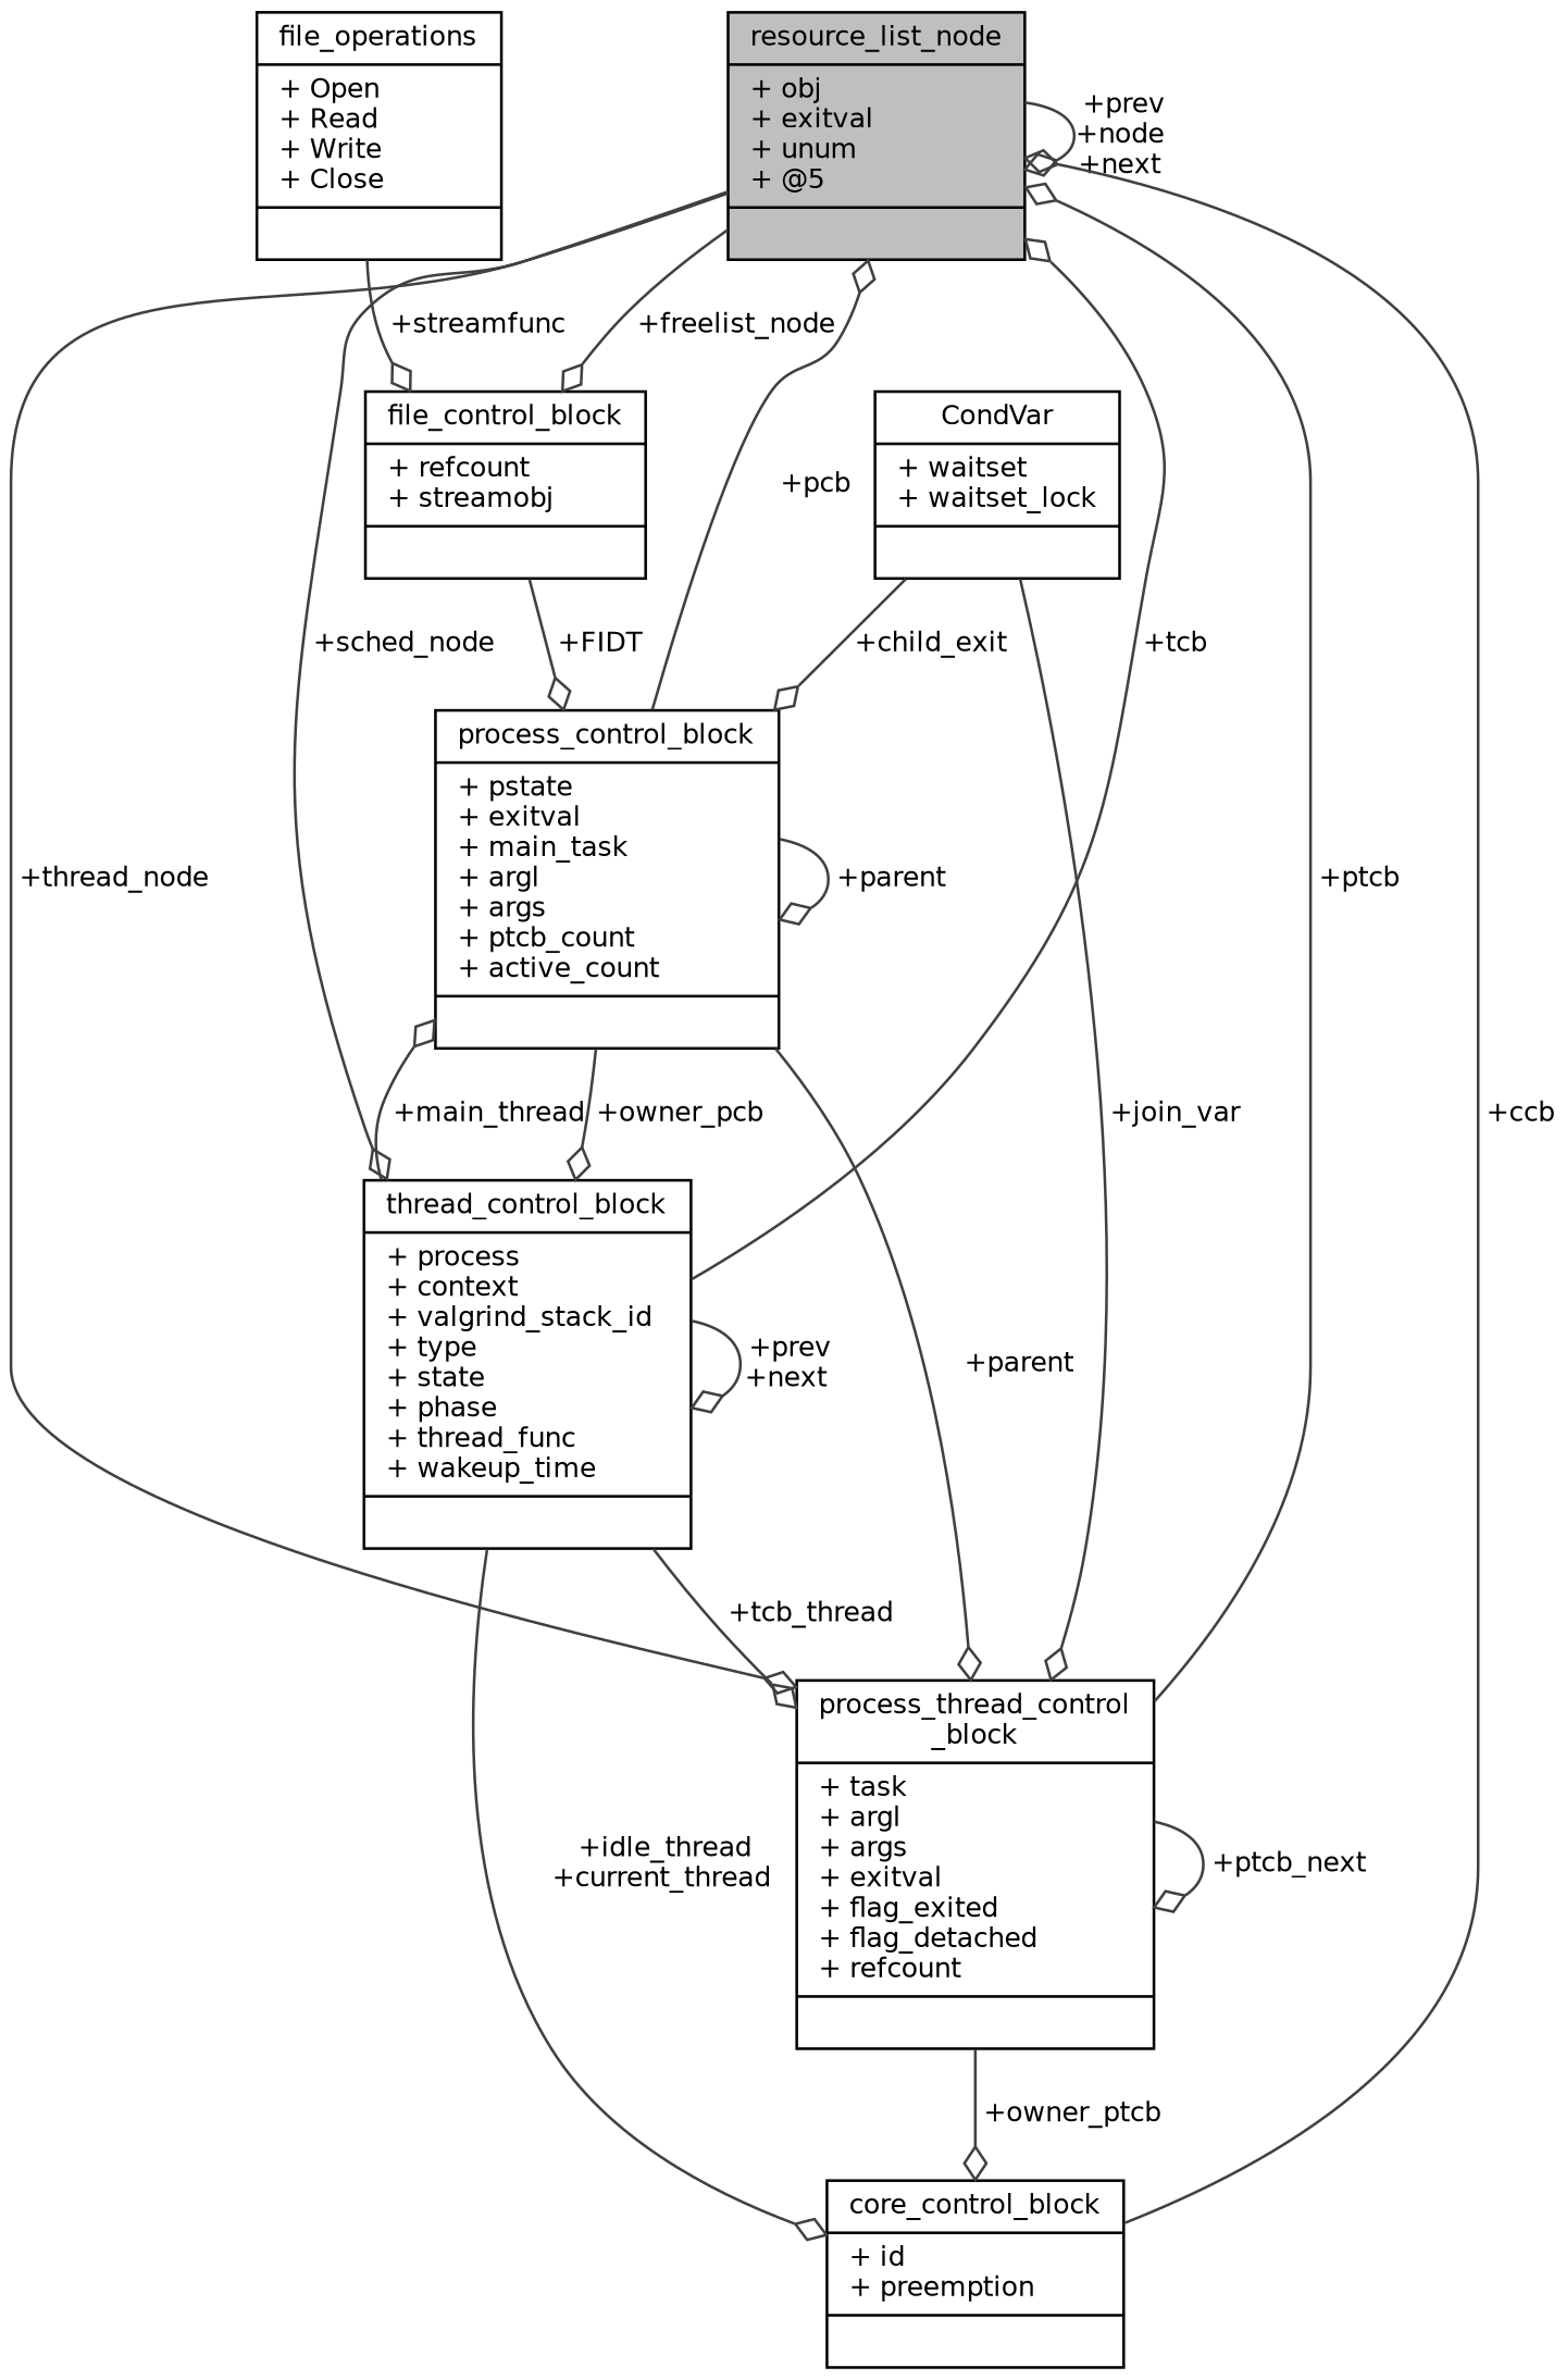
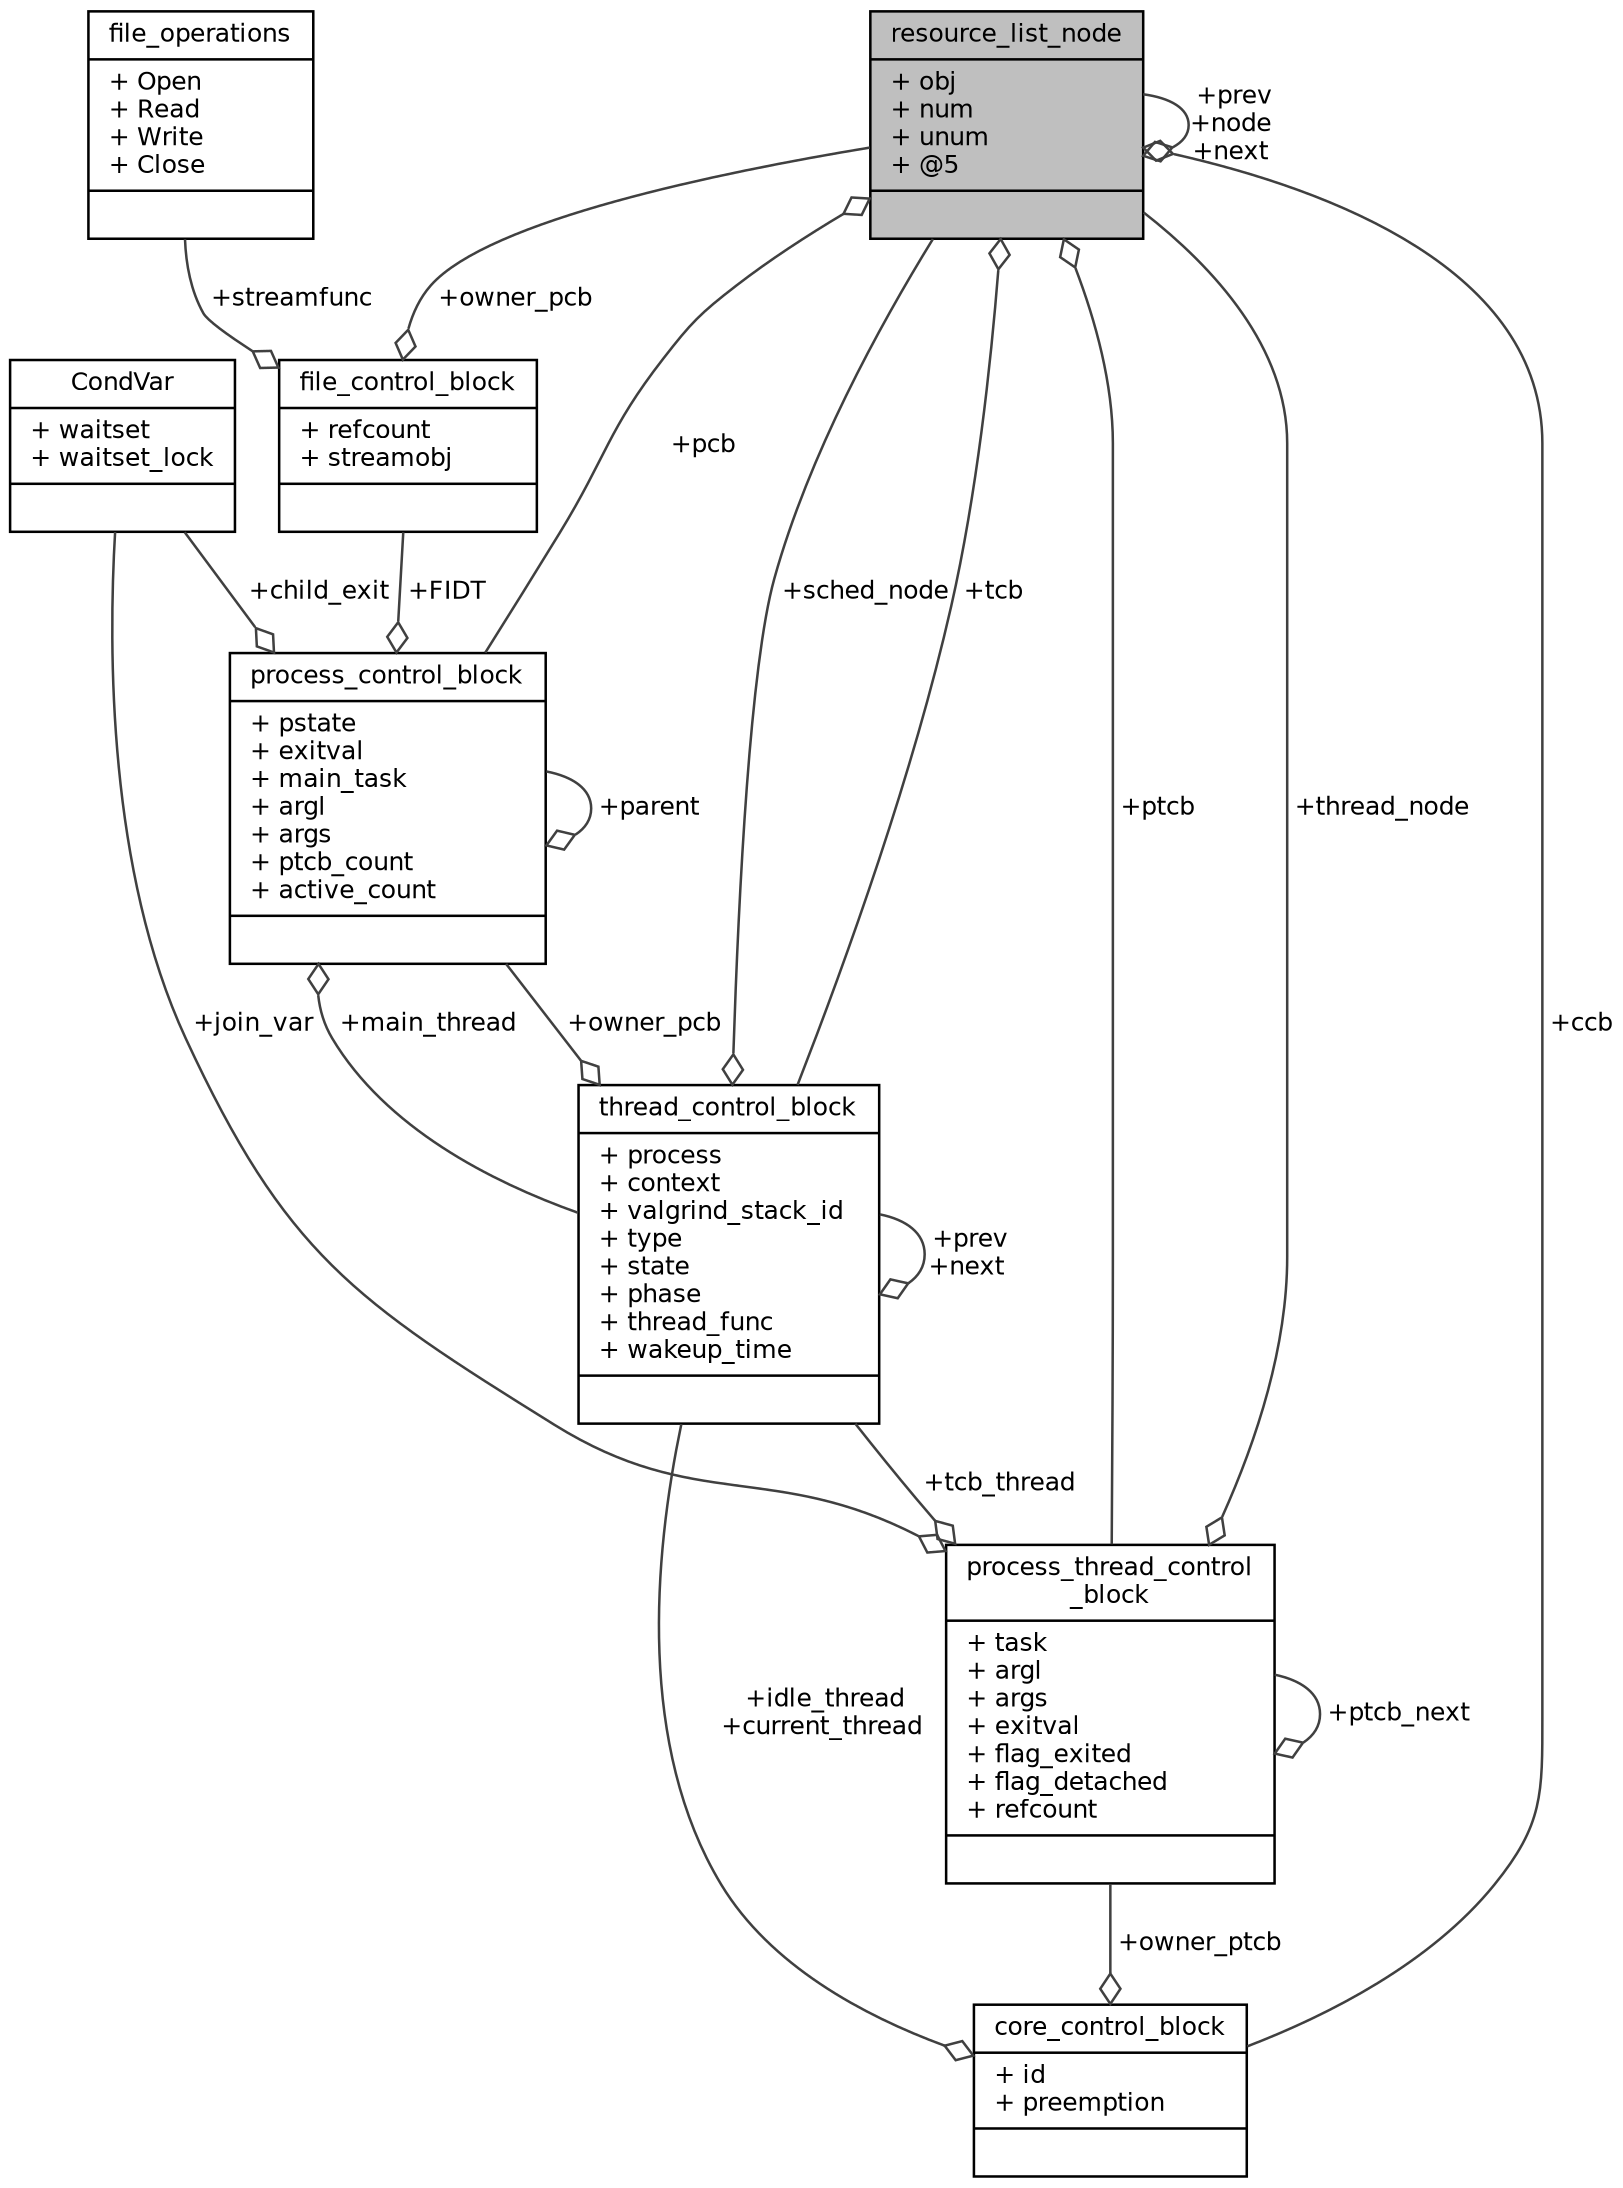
  digraph {
    node [color=black fillcolor=white fontname=Helvetica fontsize=10 shape=record style=filled]
    edge [arrowhead=odiamond color=grey25 fontname=Helvetica fontsize=10 labelfontname=Helvetica labelfontsize=10 style=solid]
-   n1 [fillcolor=grey75 fontcolor=black height=0.2 label="{resource_list_node\n|+ obj\l+ exitval\l+ unum\l+ @5\l|}" width=0.4]
+   n1 [fillcolor=grey75 fontcolor=black height=0.2 label="{resource_list_node\n|+ obj\l+ num\l+ unum\l+ @5\l|}" width=0.4]
    n2 [height=0.2 label="{file_control_block\n|+ refcount\l+ streamobj\l|}" width=0.4]
    n3 [height=0.2 label="{thread_control_block\n|+ process\l+ context\l+ valgrind_stack_id\l+ type\l+ state\l+ phase\l+ thread_func\l+ wakeup_time\l|}" width=0.4]
    n4 [height=0.2 label="{process_thread_control\l_block\n|+ task\l+ argl\l+ args\l+ exitval\l+ flag_exited\l+ flag_detached\l+ refcount\l|}" width=0.4]
    n5 [height=0.2 label="{process_control_block\n|+ pstate\l+ exitval\l+ main_task\l+ argl\l+ args\l+ ptcb_count\l+ active_count\l|}" width=0.4]
    n6 [height=0.2 label="{core_control_block\n|+ id\l+ preemption\l|}" width=0.4]
    n7 [height=0.2 label="{CondVar\n|+ waitset\l+ waitset_lock\l|}" width=0.4]
    n8 [height=0.2 label="{file_operations\n|+ Open\l+ Read\l+ Write\l+ Close\l|}" width=0.4]
    n1 -> n1 [label=" +prev\n+node\n+next"]
-   n1 -> n2 [label=" +freelist_node"]
+   n1 -> n2 [label=" +owner_pcb"]
    n1 -> n3 [label=" +sched_node"]
    n1 -> n4 [label=" +thread_node"]
    n2 -> n5 [label=" +FIDT"]
    n3 -> n1 [label=" +tcb"]
    n3 -> n3 [label=" +prev\n+next"]
    n3 -> n4 [label=" +tcb_thread"]
    n3 -> n5 [label=" +main_thread"]
    n3 -> n6 [label=" +idle_thread\n+current_thread"]
    n4 -> n1 [label=" +ptcb"]
    n4 -> n4 [label=" +ptcb_next"]
    n4 -> n6 [label=" +owner_ptcb"]
    n5 -> n1 [label=" +pcb"]
    n5 -> n3 [label=" +owner_pcb"]
-   n5 -> n4 [label=" +parent"]
    n5 -> n5 [label=" +parent"]
    n6 -> n1 [label=" +ccb"]
    n7 -> n4 [label=" +join_var"]
    n7 -> n5 [label=" +child_exit"]
    n8 -> n2 [label=" +streamfunc"]
  }
